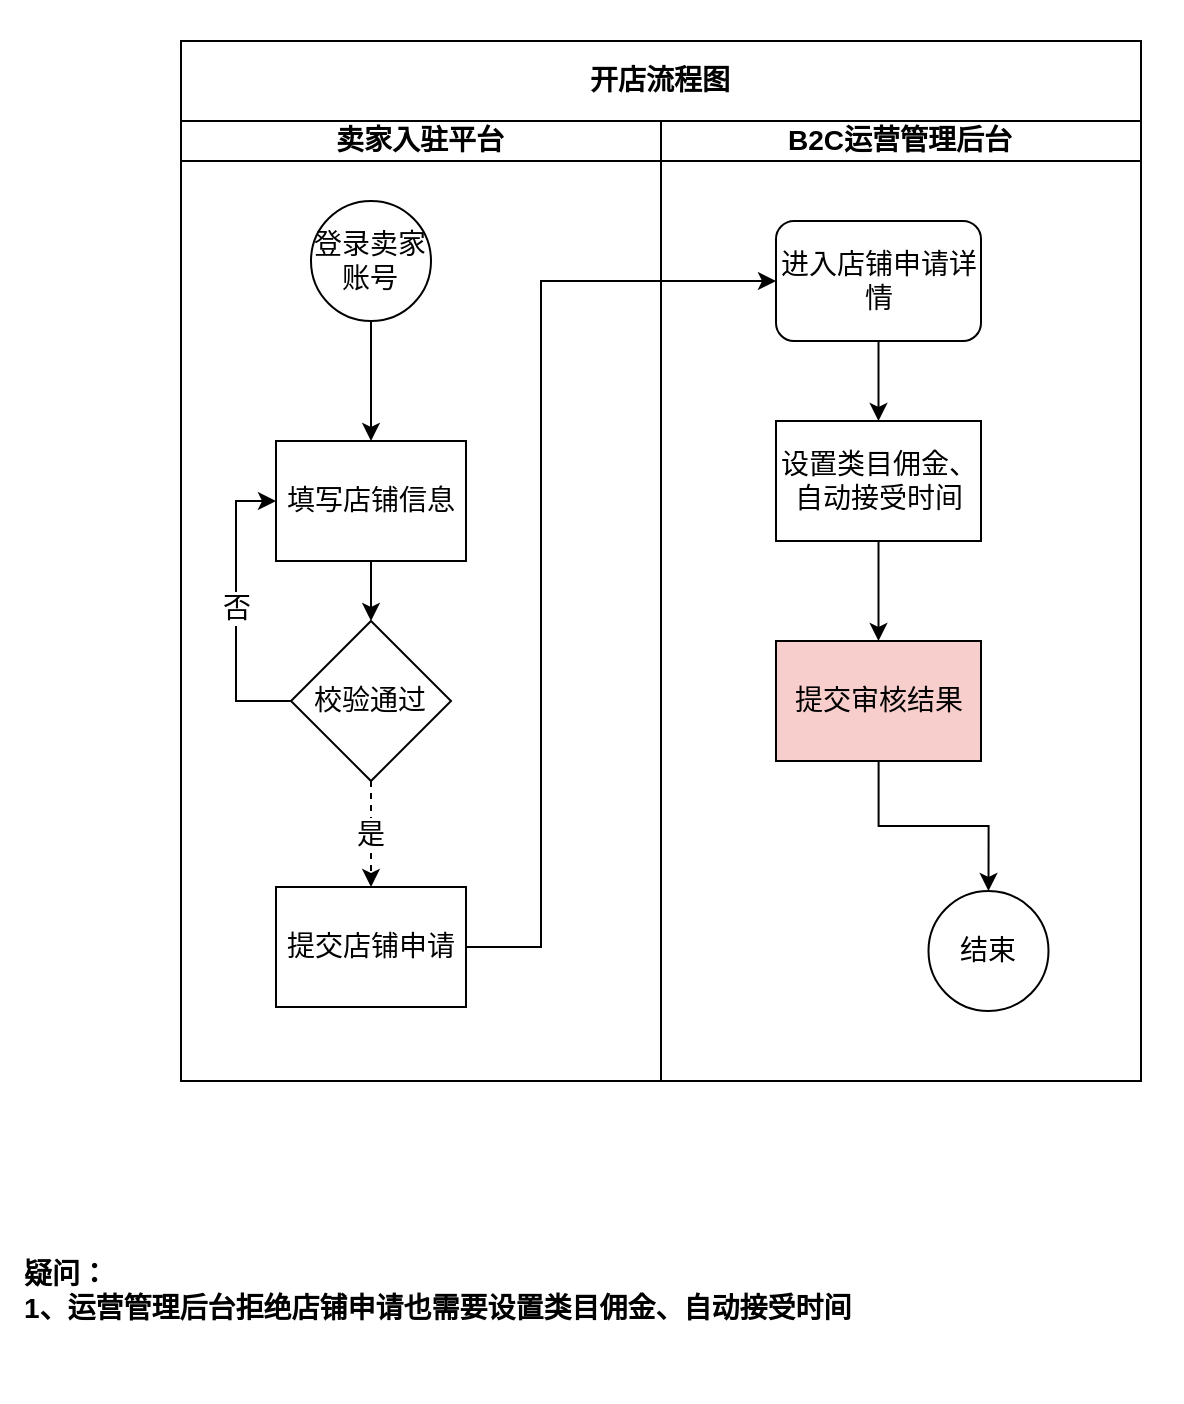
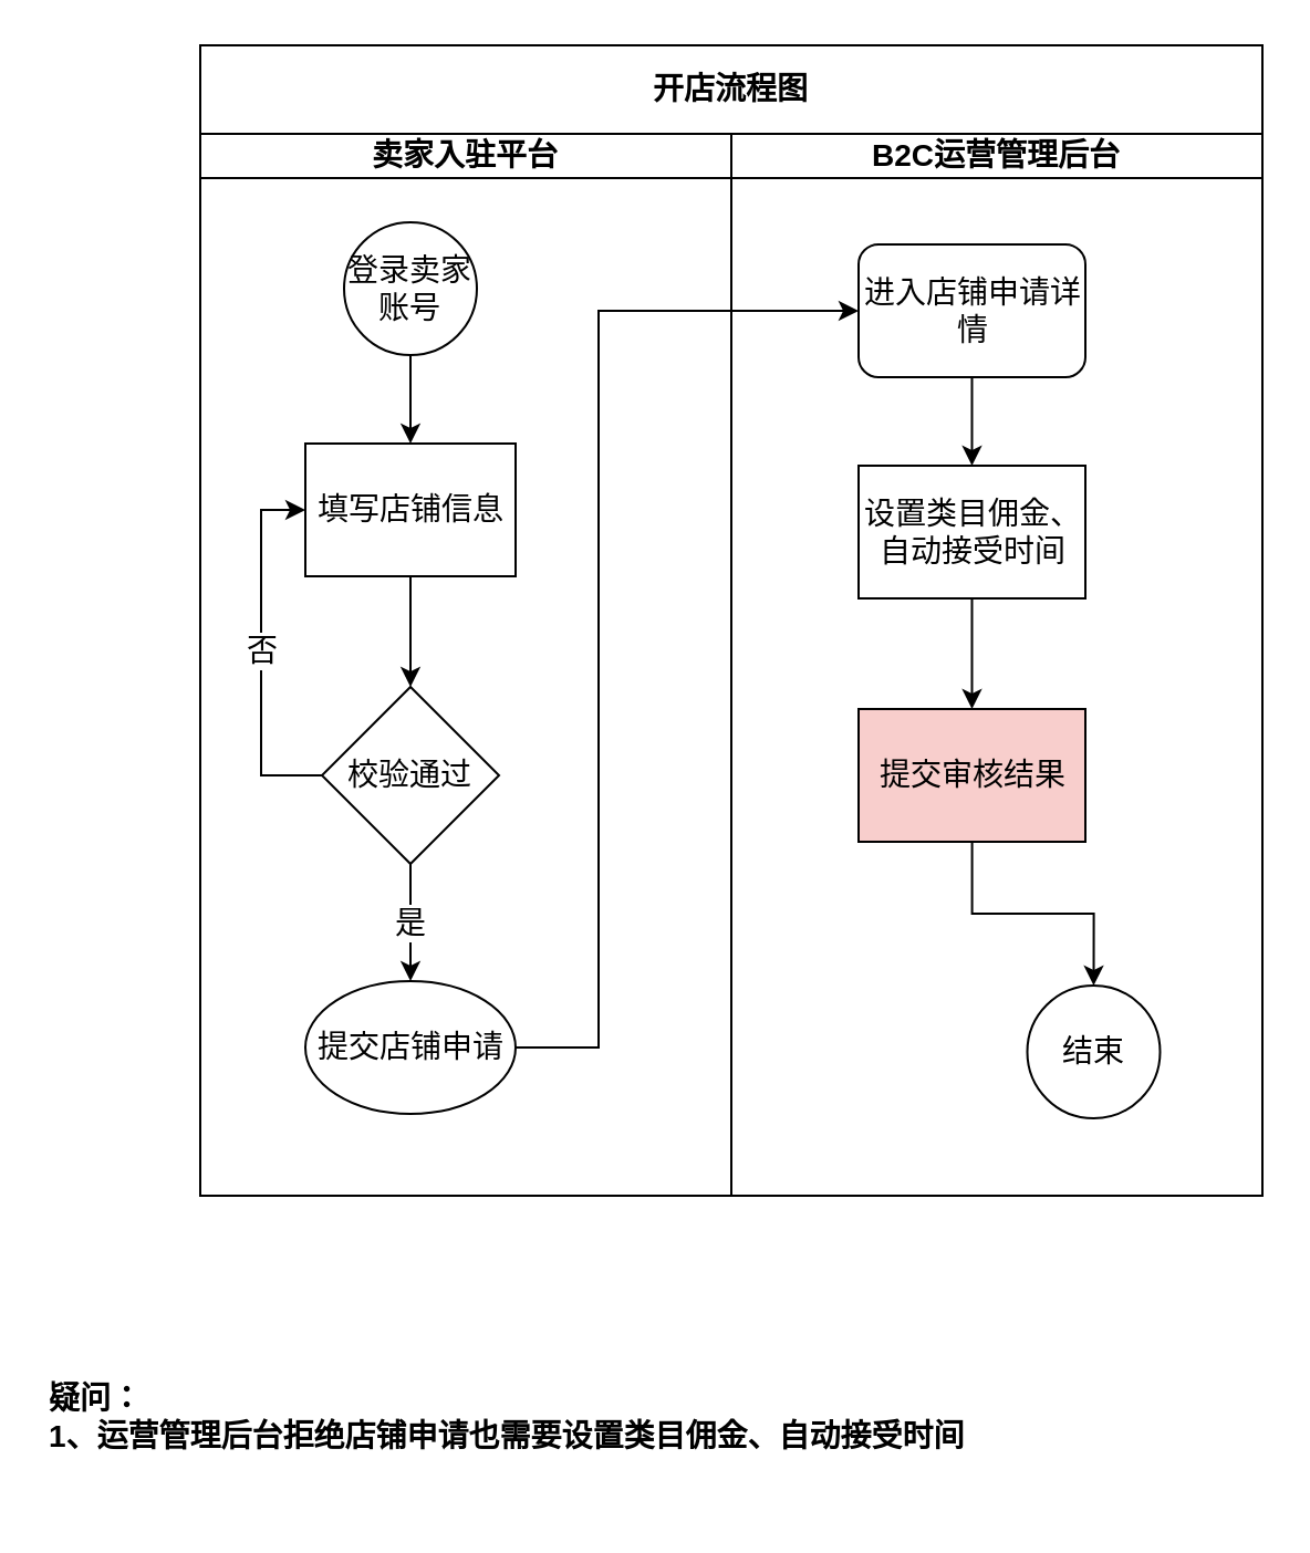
  <mxCell id="0" />
  <mxCell id="1" parent="0" />
  <mxCell id="2" value="&lt;b style=&quot;font-size: 14px;&quot;&gt;开店流程图&lt;/b&gt;" style="swimlane;html=1;startSize=40;fontStyle=0;collapsible=0;horizontal=1;swimlaneLine=1;strokeWidth=1;swimlaneFillColor=#ffffff;whiteSpace=wrap;fontSize=14;" vertex="1" parent="1"><mxGeometry x="90" y="20" width="480" height="520" as="geometry" /></mxCell>
  <mxCell id="3" value="卖家入驻平台" style="swimlane;startSize=20;whiteSpace=wrap;html=1;strokeWidth=1;fontSize=14;" vertex="1" parent="2"><mxGeometry y="40" width="240" height="480" as="geometry" /></mxCell>
  <mxCell id="4" value="" style="edgeStyle=orthogonalEdgeStyle;rounded=0;orthogonalLoop=1;jettySize=auto;html=1;fontSize=14;" edge="1" parent="3" source="5" target="7"><mxGeometry relative="1" as="geometry" /></mxCell>
  <mxCell id="5" value="登录卖家账号" style="ellipse;whiteSpace=wrap;html=1;aspect=fixed;strokeWidth=1;fontSize=14;" vertex="1" parent="3"><mxGeometry x="65" y="40" width="60" height="60" as="geometry" /></mxCell>
  <mxCell id="6" value="" style="edgeStyle=orthogonalEdgeStyle;rounded=0;orthogonalLoop=1;jettySize=auto;html=1;fontSize=14;" edge="1" parent="3" source="7" target="10"><mxGeometry relative="1" as="geometry" /></mxCell>
- <mxCell id="7" value="填写店铺信息" style="rounded=0;whiteSpace=wrap;html=1;strokeWidth=1;fontSize=14;" vertex="1" parent="3"><mxGeometry x="47.5" y="160" width="95" height="60" as="geometry" /></mxCell>
+ <mxCell id="7" value="填写店铺信息" style="rounded=0;whiteSpace=wrap;html=1;strokeWidth=1;fontSize=14;" vertex="1" parent="3"><mxGeometry x="47.5" y="140" width="95" height="60" as="geometry" /></mxCell>
  <mxCell id="8" value="否" style="edgeStyle=orthogonalEdgeStyle;rounded=0;orthogonalLoop=1;jettySize=auto;html=1;exitX=0;exitY=0.5;exitDx=0;exitDy=0;entryX=0;entryY=0.5;entryDx=0;entryDy=0;fontSize=14;" edge="1" parent="3" source="10" target="7"><mxGeometry relative="1" as="geometry" /></mxCell>
- <mxCell id="9" value="是" style="edgeStyle=orthogonalEdgeStyle;rounded=0;orthogonalLoop=1;jettySize=auto;html=1;fontSize=14;dashed=1;" edge="1" parent="3" source="10" target="11"><mxGeometry relative="1" as="geometry" /></mxCell>
+ <mxCell id="9" value="是" style="edgeStyle=orthogonalEdgeStyle;rounded=0;orthogonalLoop=1;jettySize=auto;html=1;fontSize=14;" edge="1" parent="3" source="10" target="11"><mxGeometry relative="1" as="geometry" /></mxCell>
  <mxCell id="10" value="校验通过" style="rhombus;whiteSpace=wrap;html=1;strokeWidth=1;fontSize=14;" vertex="1" parent="3"><mxGeometry x="55" y="250" width="80" height="80" as="geometry" /></mxCell>
- <mxCell id="11" value="提交店铺申请" style="rounded=0;whiteSpace=wrap;html=1;strokeWidth=1;fontSize=14;" vertex="1" parent="3"><mxGeometry x="47.5" y="383" width="95" height="60" as="geometry" /></mxCell>
+ <mxCell id="11" value="提交店铺申请" style="ellipse;whiteSpace=wrap;html=1;strokeWidth=1;fontSize=14;" vertex="1" parent="3"><mxGeometry x="47.5" y="383" width="95" height="60" as="geometry" /></mxCell>
  <mxCell id="12" value="B2C运营管理后台" style="swimlane;startSize=20;whiteSpace=wrap;html=1;strokeWidth=1;fontSize=14;" vertex="1" parent="2"><mxGeometry x="240" y="40" width="240" height="480" as="geometry" /></mxCell>
  <mxCell id="13" value="" style="edgeStyle=orthogonalEdgeStyle;rounded=0;orthogonalLoop=1;jettySize=auto;html=1;" edge="1" parent="12"><mxGeometry relative="1" as="geometry"><mxPoint x="95" y="100" as="sourcePoint" /></mxGeometry></mxCell>
  <mxCell id="14" value="" style="edgeStyle=orthogonalEdgeStyle;rounded=0;orthogonalLoop=1;jettySize=auto;html=1;" edge="1" parent="12"><mxGeometry relative="1" as="geometry"><mxPoint x="95" y="200" as="sourcePoint" /></mxGeometry></mxCell>
  <mxCell id="15" value="" style="edgeStyle=orthogonalEdgeStyle;rounded=0;orthogonalLoop=1;jettySize=auto;html=1;fontSize=14;" edge="1" parent="12" source="16" target="18"><mxGeometry relative="1" as="geometry" /></mxCell>
  <mxCell id="16" value="进入店铺申请详情" style="whiteSpace=wrap;html=1;strokeWidth=1;fontSize=14;rounded=1;" vertex="1" parent="12"><mxGeometry x="57.5" y="50" width="102.5" height="60" as="geometry" /></mxCell>
  <mxCell id="17" value="" style="edgeStyle=orthogonalEdgeStyle;rounded=0;orthogonalLoop=1;jettySize=auto;html=1;endArrow=classic;endFill=1;fontSize=14;" edge="1" parent="12" source="18" target="20"><mxGeometry relative="1" as="geometry" /></mxCell>
  <mxCell id="18" value="设置类目佣金、自动接受时间" style="rounded=0;whiteSpace=wrap;html=1;strokeWidth=1;fontSize=14;" vertex="1" parent="12"><mxGeometry x="57.5" y="150" width="102.5" height="60" as="geometry" /></mxCell>
  <mxCell id="19" value="" style="edgeStyle=orthogonalEdgeStyle;rounded=0;orthogonalLoop=1;jettySize=auto;html=1;endArrow=classic;endFill=1;fontSize=14;" edge="1" parent="12" source="20" target="21"><mxGeometry relative="1" as="geometry" /></mxCell>
  <mxCell id="20" value="提交审核结果" style="rounded=0;whiteSpace=wrap;html=1;strokeWidth=1;fontSize=14;fillColor=#f8cecc;" vertex="1" parent="12"><mxGeometry x="57.5" y="260" width="102.5" height="60" as="geometry" /></mxCell>
  <mxCell id="21" value="结束" style="ellipse;whiteSpace=wrap;html=1;aspect=fixed;strokeWidth=1;fontSize=14;" vertex="1" parent="12"><mxGeometry x="133.75" y="385" width="60" height="60" as="geometry" /></mxCell>
  <mxCell id="22" style="edgeStyle=orthogonalEdgeStyle;rounded=0;orthogonalLoop=1;jettySize=auto;html=1;entryX=0;entryY=0.5;entryDx=0;entryDy=0;endArrow=classic;endFill=1;fontSize=14;" edge="1" parent="2" source="11" target="16"><mxGeometry relative="1" as="geometry"><Array as="points"><mxPoint x="180" y="453" /><mxPoint x="180" y="120" /></Array></mxGeometry></mxCell>
- <mxCell id="23" value="&lt;b style=&quot;font-size: 14px;&quot;&gt;疑问：&lt;br&gt;1、运营管理后台拒绝店铺申请也需要设置类目佣金、自动接受时间&lt;/b&gt;" style="text;html=1;strokeColor=none;fillColor=none;align=left;verticalAlign=middle;whiteSpace=wrap;rounded=0;strokeWidth=1;" vertex="1" parent="1"><mxGeometry x="10" y="605" width="430" height="80" as="geometry" /></mxCell>
+ <mxCell id="23" value="&lt;b style=&quot;font-size: 14px;&quot;&gt;疑问：&lt;br&gt;1、运营管理后台拒绝店铺申请也需要设置类目佣金、自动接受时间&lt;/b&gt;" style="text;html=1;strokeColor=none;fillColor=none;align=left;verticalAlign=middle;whiteSpace=wrap;rounded=0;strokeWidth=1;" vertex="1" parent="1"><mxGeometry x="20" y="600" width="430" height="80" as="geometry" /></mxCell>
